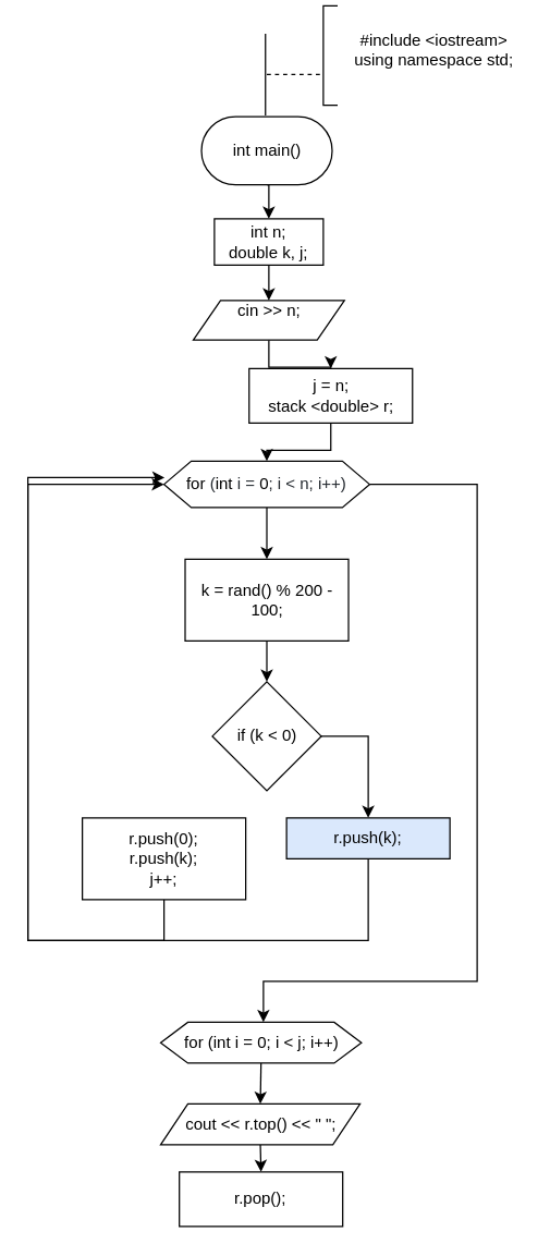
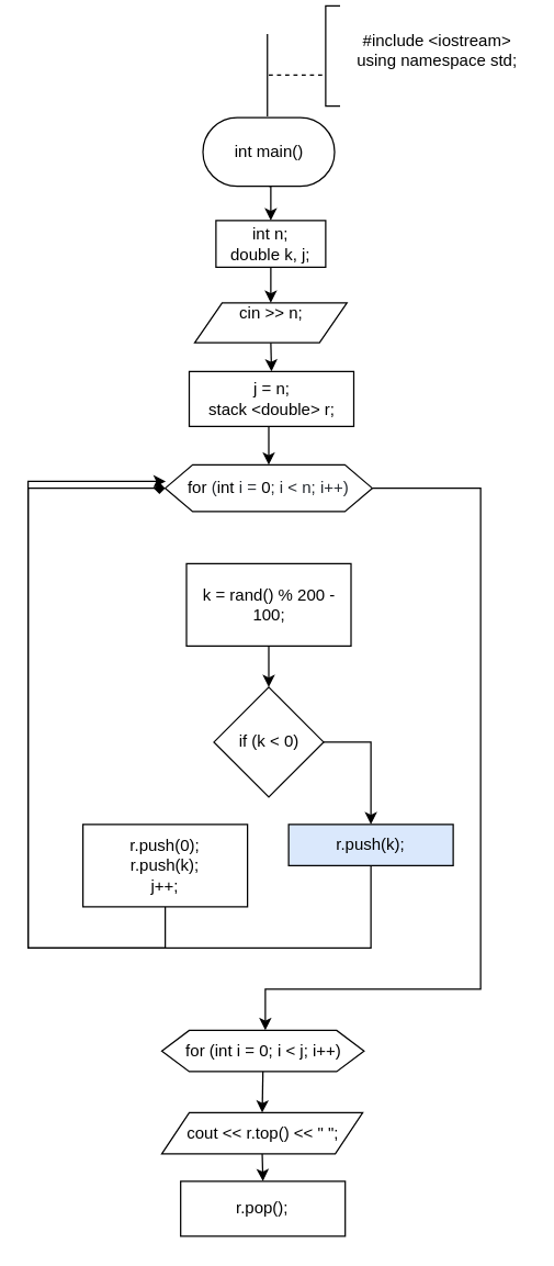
  <mxCell id="0" />
  <mxCell id="1" parent="0" />
  <mxCell id="2" value="" style="endArrow=none;html=1;rounded=0;entryX=0.5;entryY=0;entryDx=0;entryDy=0;" edge="1" parent="1"><mxGeometry width="50" height="50" relative="1" as="geometry"><mxPoint x="194.5" y="24" as="sourcePoint" /><mxPoint x="194.5" y="84" as="targetPoint" /></mxGeometry></mxCell>
  <mxCell id="3" value="" style="endArrow=none;dashed=1;html=1;rounded=0;" edge="1" parent="1"><mxGeometry width="50" height="50" relative="1" as="geometry"><mxPoint x="234.5" y="54" as="sourcePoint" /><mxPoint x="194.5" y="54" as="targetPoint" /></mxGeometry></mxCell>
  <mxCell id="4" value="" style="shape=partialRectangle;whiteSpace=wrap;html=1;bottom=1;right=1;left=1;top=0;fillColor=none;routingCenterX=-0.5;rotation=90;" vertex="1" parent="1"><mxGeometry x="205.5" y="35" width="73" height="10" as="geometry" /></mxCell>
  <mxCell id="5" value="&lt;div&gt;#include &amp;lt;iostream&amp;gt;&lt;/div&gt;&lt;div&gt;&lt;span&gt;using namespace std;&lt;/span&gt;&lt;br&gt;&lt;/div&gt;" style="text;html=1;align=center;verticalAlign=middle;resizable=0;points=[];autosize=1;strokeColor=none;fillColor=none;" vertex="1" parent="1"><mxGeometry x="254.81" y="20" width="127" height="32" as="geometry" /></mxCell>
  <mxCell id="6" style="edgeStyle=orthogonalEdgeStyle;rounded=0;orthogonalLoop=1;jettySize=auto;html=1;exitX=0.5;exitY=1;exitDx=0;exitDy=0;entryX=0.5;entryY=0;entryDx=0;entryDy=0;" edge="1" parent="1" source="7" target="9"><mxGeometry relative="1" as="geometry"><mxPoint x="195.5" y="166" as="targetPoint" /></mxGeometry></mxCell>
  <mxCell id="7" value="int main()" style="rounded=1;whiteSpace=wrap;html=1;arcSize=50;" vertex="1" parent="1"><mxGeometry x="147.5" y="85" width="96" height="50" as="geometry" /></mxCell>
  <mxCell id="8" style="edgeStyle=orthogonalEdgeStyle;rounded=0;orthogonalLoop=1;jettySize=auto;html=1;exitX=0.5;exitY=1;exitDx=0;exitDy=0;entryX=0.5;entryY=0;entryDx=0;entryDy=0;" edge="1" parent="1" source="9" target="11"><mxGeometry relative="1" as="geometry" /></mxCell>
  <mxCell id="9" value="&lt;div&gt;int n;&lt;/div&gt;&lt;div&gt;&lt;span&gt;&#09;&lt;/span&gt;double k, j;&lt;/div&gt;" style="rounded=0;whiteSpace=wrap;html=1;" vertex="1" parent="1"><mxGeometry x="157" y="160" width="80" height="34" as="geometry" /></mxCell>
  <mxCell id="10" style="edgeStyle=orthogonalEdgeStyle;rounded=0;orthogonalLoop=1;jettySize=auto;html=1;exitX=0.5;exitY=1;exitDx=0;exitDy=0;entryX=0.5;entryY=0;entryDx=0;entryDy=0;" edge="1" parent="1" source="11" target="16"><mxGeometry relative="1" as="geometry" /></mxCell>
  <mxCell id="11" value="&lt;div&gt;cin &amp;gt;&amp;gt; n;&lt;/div&gt;&lt;div&gt;&lt;br&gt;&lt;/div&gt;" style="shape=parallelogram;perimeter=parallelogramPerimeter;whiteSpace=wrap;html=1;fixedSize=1;" vertex="1" parent="1"><mxGeometry x="141.5" y="220" width="111" height="29" as="geometry" /></mxCell>
- <mxCell id="12" style="edgeStyle=orthogonalEdgeStyle;rounded=0;orthogonalLoop=1;jettySize=auto;html=1;exitX=0.5;exitY=1;exitDx=0;exitDy=0;entryX=0.5;entryY=0;entryDx=0;entryDy=0;" edge="1" parent="1" source="14" target="18"><mxGeometry relative="1" as="geometry" /></mxCell>
  <mxCell id="13" style="edgeStyle=orthogonalEdgeStyle;rounded=0;orthogonalLoop=1;jettySize=auto;html=1;exitX=1;exitY=0.5;exitDx=0;exitDy=0;" edge="1" parent="1" source="14" target="26"><mxGeometry relative="1" as="geometry"><Array as="points"><mxPoint x="350" y="355" /><mxPoint x="350" y="720" /><mxPoint x="193" y="720" /></Array></mxGeometry></mxCell>
  <mxCell id="14" value="&lt;span class=&quot;pl-k&quot; style=&quot;box-sizing: border-box ; font-family: , , &amp;#34;sf mono&amp;#34; , &amp;#34;menlo&amp;#34; , &amp;#34;consolas&amp;#34; , &amp;#34;liberation mono&amp;#34; , monospace&quot;&gt;for&lt;/span&gt;&lt;span style=&quot;color: rgb(36 , 41 , 47) ; font-family: , , &amp;#34;sf mono&amp;#34; , &amp;#34;menlo&amp;#34; , &amp;#34;consolas&amp;#34; , &amp;#34;liberation mono&amp;#34; , monospace&quot;&gt; (&lt;/span&gt;&lt;span class=&quot;pl-k&quot; style=&quot;box-sizing: border-box ; font-family: , , &amp;#34;sf mono&amp;#34; , &amp;#34;menlo&amp;#34; , &amp;#34;consolas&amp;#34; , &amp;#34;liberation mono&amp;#34; , monospace&quot;&gt;int&lt;/span&gt;&lt;span style=&quot;color: rgb(36 , 41 , 47) ; font-family: , , &amp;#34;sf mono&amp;#34; , &amp;#34;menlo&amp;#34; , &amp;#34;consolas&amp;#34; , &amp;#34;liberation mono&amp;#34; , monospace&quot;&gt; i = &lt;/span&gt;&lt;span class=&quot;pl-c1&quot; style=&quot;box-sizing: border-box ; font-family: , , &amp;#34;sf mono&amp;#34; , &amp;#34;menlo&amp;#34; , &amp;#34;consolas&amp;#34; , &amp;#34;liberation mono&amp;#34; , monospace&quot;&gt;0&lt;/span&gt;&lt;span style=&quot;color: rgb(36 , 41 , 47) ; font-family: , , &amp;#34;sf mono&amp;#34; , &amp;#34;menlo&amp;#34; , &amp;#34;consolas&amp;#34; , &amp;#34;liberation mono&amp;#34; , monospace&quot;&gt;; i &amp;lt; n; i++)&lt;/span&gt;" style="shape=hexagon;perimeter=hexagonPerimeter2;whiteSpace=wrap;html=1;fixedSize=1;" vertex="1" parent="1"><mxGeometry x="120" y="338" width="151" height="34" as="geometry" /></mxCell>
  <mxCell id="15" style="edgeStyle=orthogonalEdgeStyle;rounded=0;orthogonalLoop=1;jettySize=auto;html=1;exitX=0.5;exitY=1;exitDx=0;exitDy=0;entryX=0.5;entryY=0;entryDx=0;entryDy=0;" edge="1" parent="1" source="16" target="14"><mxGeometry relative="1" as="geometry" /></mxCell>
- <mxCell id="16" value="&lt;div&gt;j = n;&lt;br&gt;&lt;/div&gt;&lt;div&gt;stack &amp;lt;double&amp;gt; r;&lt;/div&gt;" style="rounded=0;whiteSpace=wrap;html=1;" vertex="1" parent="1"><mxGeometry x="182.5" y="270" width="120" height="40" as="geometry" /></mxCell>
+ <mxCell id="16" value="&lt;div&gt;j = n;&lt;br&gt;&lt;/div&gt;&lt;div&gt;stack &amp;lt;double&amp;gt; r;&lt;/div&gt;" style="rounded=0;whiteSpace=wrap;html=1;" vertex="1" parent="1"><mxGeometry x="137.5" y="270" width="120" height="40" as="geometry" /></mxCell>
  <mxCell id="17" style="edgeStyle=orthogonalEdgeStyle;rounded=0;orthogonalLoop=1;jettySize=auto;html=1;exitX=0.5;exitY=1;exitDx=0;exitDy=0;entryX=0.5;entryY=0;entryDx=0;entryDy=0;" edge="1" parent="1" source="18" target="20"><mxGeometry relative="1" as="geometry" /></mxCell>
  <mxCell id="18" value="k = rand() % 200 - 100;" style="rounded=0;whiteSpace=wrap;html=1;" vertex="1" parent="1"><mxGeometry x="135.5" y="410" width="120" height="60" as="geometry" /></mxCell>
  <mxCell id="19" style="edgeStyle=orthogonalEdgeStyle;rounded=0;orthogonalLoop=1;jettySize=auto;html=1;exitX=1;exitY=0.5;exitDx=0;exitDy=0;entryX=0.5;entryY=0;entryDx=0;entryDy=0;" edge="1" parent="1" source="20" target="22"><mxGeometry relative="1" as="geometry" /></mxCell>
  <mxCell id="20" value="if (k &amp;lt; 0)" style="rhombus;whiteSpace=wrap;html=1;" vertex="1" parent="1"><mxGeometry x="155.5" y="500" width="80" height="80" as="geometry" /></mxCell>
- <mxCell id="21" style="edgeStyle=orthogonalEdgeStyle;rounded=0;orthogonalLoop=1;jettySize=auto;html=1;exitX=0.5;exitY=1;exitDx=0;exitDy=0;entryX=0;entryY=0.5;entryDx=0;entryDy=0;" edge="1" parent="1" source="22" target="14"><mxGeometry relative="1" as="geometry"><Array as="points"><mxPoint x="270" y="690" /><mxPoint x="20" y="690" /><mxPoint x="20" y="355" /></Array></mxGeometry></mxCell>
+ <mxCell id="21" style="edgeStyle=orthogonalEdgeStyle;rounded=0;orthogonalLoop=1;jettySize=auto;html=1;exitX=0.5;exitY=1;exitDx=0;exitDy=0;entryX=0;entryY=0.5;entryDx=0;entryDy=0;endArrow=diamond;" edge="1" parent="1" source="22" target="14"><mxGeometry relative="1" as="geometry"><Array as="points"><mxPoint x="270" y="690" /><mxPoint x="20" y="690" /><mxPoint x="20" y="355" /></Array></mxGeometry></mxCell>
  <mxCell id="22" value="r.push(k);" style="rounded=0;whiteSpace=wrap;html=1;fillColor=#dae8fc;" vertex="1" parent="1"><mxGeometry x="210" y="600" width="120" height="30" as="geometry" /></mxCell>
  <mxCell id="23" style="edgeStyle=orthogonalEdgeStyle;rounded=0;orthogonalLoop=1;jettySize=auto;html=1;exitX=0.5;exitY=1;exitDx=0;exitDy=0;" edge="1" parent="1" source="24"><mxGeometry relative="1" as="geometry"><mxPoint x="120.412" y="350" as="targetPoint" /><Array as="points"><mxPoint x="120" y="690" /><mxPoint x="20" y="690" /><mxPoint x="20" y="350" /></Array></mxGeometry></mxCell>
  <mxCell id="24" value="&lt;div&gt;r.push(0);&lt;/div&gt;&lt;div&gt;&lt;span&gt;&#09;&#09;&#09;&lt;/span&gt;r.push(k);&lt;/div&gt;&lt;div&gt;&lt;span&gt;&#09;&#09;&#09;&lt;/span&gt;j++;&lt;/div&gt;" style="rounded=0;whiteSpace=wrap;html=1;" vertex="1" parent="1"><mxGeometry x="60" y="600" width="120" height="60" as="geometry" /></mxCell>
  <mxCell id="25" style="edgeStyle=orthogonalEdgeStyle;rounded=0;orthogonalLoop=1;jettySize=auto;html=1;exitX=0.5;exitY=1;exitDx=0;exitDy=0;entryX=0.5;entryY=0;entryDx=0;entryDy=0;" edge="1" parent="1" source="26" target="28"><mxGeometry relative="1" as="geometry" /></mxCell>
  <mxCell id="26" value="for (int i = 0; i &amp;lt; j; i++)" style="shape=hexagon;perimeter=hexagonPerimeter2;whiteSpace=wrap;html=1;fixedSize=1;" vertex="1" parent="1"><mxGeometry x="117.5" y="750" width="147.5" height="30" as="geometry" /></mxCell>
  <mxCell id="27" style="edgeStyle=orthogonalEdgeStyle;rounded=0;orthogonalLoop=1;jettySize=auto;html=1;exitX=0.5;exitY=1;exitDx=0;exitDy=0;entryX=0.5;entryY=0;entryDx=0;entryDy=0;" edge="1" parent="1" source="28" target="29"><mxGeometry relative="1" as="geometry" /></mxCell>
  <mxCell id="28" value="cout &amp;lt;&amp;lt; r.top() &amp;lt;&amp;lt; &quot; &quot;;" style="shape=parallelogram;perimeter=parallelogramPerimeter;whiteSpace=wrap;html=1;fixedSize=1;" vertex="1" parent="1"><mxGeometry x="117.5" y="810" width="146.5" height="30" as="geometry" /></mxCell>
  <mxCell id="29" value="r.pop();" style="rounded=0;whiteSpace=wrap;html=1;" vertex="1" parent="1"><mxGeometry x="131.25" y="860" width="120" height="40" as="geometry" /></mxCell>
